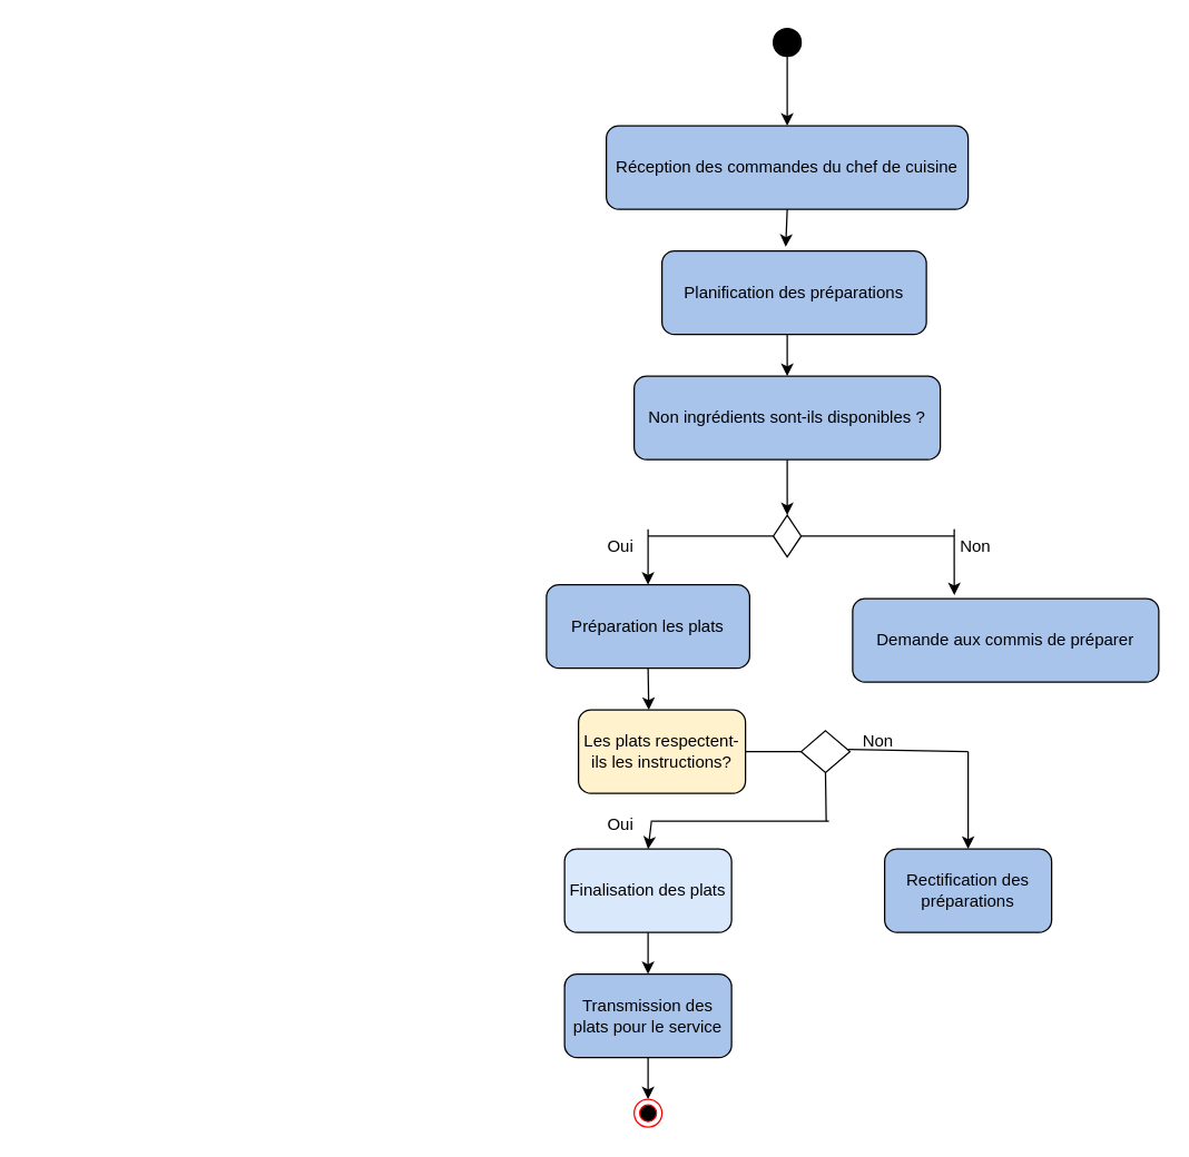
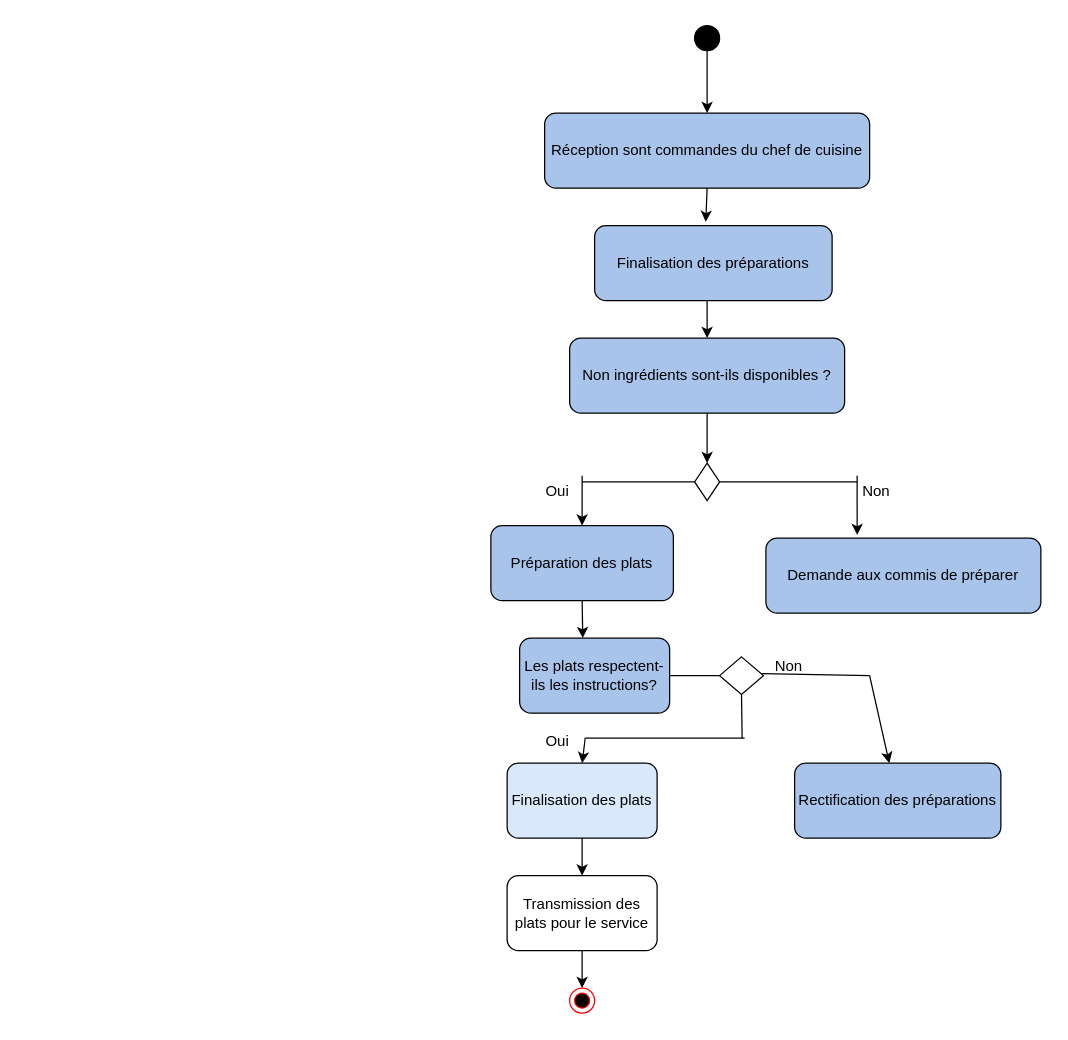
  <mxCell id="0" />
  <mxCell id="1" parent="0" />
  <mxCell id="2" value="&lt;div&gt;&lt;br&gt;&lt;/div&gt;" style="text;html=1;align=center;verticalAlign=middle;resizable=0;points=[];autosize=1;strokeColor=none;fillColor=none;" parent="1" vertex="1"><mxGeometry x="20" y="285" width="20" height="30" as="geometry" /></mxCell>
- <mxCell id="3" value="&lt;span style=&quot;text-wrap: nowrap;&quot;&gt;Réception des commandes du chef de cuisine&lt;/span&gt;" style="rounded=1;whiteSpace=wrap;html=1;fillColor=#A9C4EB;" parent="1" vertex="1"><mxGeometry x="435" width="260" height="60" as="geometry" y="90" /></mxCell>
- <mxCell id="4" value="&lt;span style=&quot;text-wrap: nowrap;&quot;&gt;Planification des préparations&lt;/span&gt;" style="rounded=1;whiteSpace=wrap;html=1;fillColor=#A9C4EB;" parent="1" vertex="1"><mxGeometry x="475" y="180" width="190" height="60" as="geometry" /></mxCell>
+ <mxCell id="3" value="&lt;span style=&quot;text-wrap: nowrap;&quot;&gt;Réception sont commandes du chef de cuisine&lt;/span&gt;" style="rounded=1;whiteSpace=wrap;html=1;fillColor=#A9C4EB;" parent="1" vertex="1"><mxGeometry x="435" width="260" height="60" as="geometry" y="90" /></mxCell>
+ <mxCell id="4" value="&lt;span style=&quot;text-wrap: nowrap;&quot;&gt;Finalisation des préparations&lt;/span&gt;" style="rounded=1;whiteSpace=wrap;html=1;fillColor=#A9C4EB;" parent="1" vertex="1"><mxGeometry x="475" y="180" width="190" height="60" as="geometry" /></mxCell>
  <mxCell id="5" value="&lt;span style=&quot;text-wrap: nowrap;&quot;&gt;Non ingrédients sont-ils disponibles ?&lt;/span&gt;" style="rounded=1;whiteSpace=wrap;html=1;fillColor=#A9C4EB;" parent="1" vertex="1"><mxGeometry x="455" y="270" width="220" height="60" as="geometry" /></mxCell>
- <mxCell id="6" value="&lt;span style=&quot;text-wrap: nowrap;&quot;&gt;Préparation les plats&lt;/span&gt;" style="rounded=1;whiteSpace=wrap;html=1;fillColor=#A9C4EB;" parent="1" vertex="1"><mxGeometry x="392" y="420" width="146" height="60" as="geometry" /></mxCell>
+ <mxCell id="6" value="&lt;span style=&quot;text-wrap: nowrap;&quot;&gt;Préparation des plats&lt;/span&gt;" style="rounded=1;whiteSpace=wrap;html=1;fillColor=#A9C4EB;" parent="1" vertex="1"><mxGeometry x="392" y="420" width="146" height="60" as="geometry" /></mxCell>
  <mxCell id="7" value="&lt;span style=&quot;text-wrap: nowrap;&quot;&gt;Demande aux commis de préparer&lt;/span&gt;" style="rounded=1;whiteSpace=wrap;html=1;fillColor=#A9C4EB;" parent="1" vertex="1"><mxGeometry x="612" y="430" width="220" height="60" as="geometry" /></mxCell>
- <mxCell id="8" value="Les plats respectent-ils les instructions?" style="rounded=1;whiteSpace=wrap;html=1;fillColor=#fff2cc;" parent="1" vertex="1"><mxGeometry x="415" y="510" width="120" height="60" as="geometry" /></mxCell>
+ <mxCell id="8" value="Les plats respectent-ils les instructions?" style="rounded=1;whiteSpace=wrap;html=1;fillColor=#A9C4EB;" parent="1" vertex="1"><mxGeometry x="415" y="510" width="120" height="60" as="geometry" /></mxCell>
  <mxCell id="9" value="&lt;span style=&quot;text-wrap: nowrap;&quot;&gt;Finalisation des plats&lt;/span&gt;" style="rounded=1;whiteSpace=wrap;html=1;fillColor=#dae8fc;" parent="1" vertex="1"><mxGeometry x="405" y="610" width="120" height="60" as="geometry" /></mxCell>
- <mxCell id="10" value="Rectification des préparations" style="rounded=1;whiteSpace=wrap;html=1;fillColor=#A9C4EB;" parent="1" vertex="1"><mxGeometry x="635" y="610" width="120" height="60" as="geometry" /></mxCell>
- <mxCell id="11" value="Transmission des plats pour le service" style="rounded=1;whiteSpace=wrap;html=1;fillColor=#A9C4EB;" parent="1" vertex="1"><mxGeometry x="405" y="700" width="120" height="60" as="geometry" /></mxCell>
+ <mxCell id="10" value="Rectification des préparations" style="rounded=1;whiteSpace=wrap;html=1;fillColor=#A9C4EB;" parent="1" vertex="1"><mxGeometry x="635" y="610" width="165" height="60" as="geometry" /></mxCell>
+ <mxCell id="11" value="Transmission des plats pour le service" style="rounded=1;whiteSpace=wrap;html=1;fillColor=#ffffff;" parent="1" vertex="1"><mxGeometry x="405" y="700" width="120" height="60" as="geometry" /></mxCell>
  <mxCell id="12" value="" style="ellipse;whiteSpace=wrap;html=1;aspect=fixed;fillColor=#000000;" parent="1" vertex="1"><mxGeometry x="555" y="20" width="20" height="20" as="geometry" /></mxCell>
  <mxCell id="13" value="" style="endArrow=classic;html=1;rounded=0;entryX=0.5;entryY=0;entryDx=0;entryDy=0;" parent="1" target="3" edge="1"><mxGeometry width="50" height="50" relative="1" as="geometry"><mxPoint x="565" y="40" as="sourcePoint" /><mxPoint x="615" y="-10" as="targetPoint" /></mxGeometry></mxCell>
  <mxCell id="14" value="" style="endArrow=classic;html=1;rounded=0;entryX=0.468;entryY=-0.05;entryDx=0;entryDy=0;entryPerimeter=0;" parent="1" target="4" edge="1"><mxGeometry width="50" height="50" relative="1" as="geometry"><mxPoint x="565" y="150" as="sourcePoint" /><mxPoint x="615" y="100" as="targetPoint" /></mxGeometry></mxCell>
  <mxCell id="15" value="" style="endArrow=classic;html=1;rounded=0;entryX=0.5;entryY=0;entryDx=0;entryDy=0;" parent="1" target="5" edge="1"><mxGeometry width="50" height="50" relative="1" as="geometry"><mxPoint x="565" y="240" as="sourcePoint" /><mxPoint x="615" y="190" as="targetPoint" /></mxGeometry></mxCell>
  <mxCell id="16" value="" style="rhombus;whiteSpace=wrap;html=1;fillColor=#FFFFFF;" parent="1" vertex="1"><mxGeometry x="555" y="370" width="20" height="30" as="geometry" /></mxCell>
  <mxCell id="17" value="" style="endArrow=none;html=1;rounded=0;entryX=0;entryY=0.5;entryDx=0;entryDy=0;" parent="1" target="16" edge="1"><mxGeometry width="50" height="50" relative="1" as="geometry"><mxPoint x="465" y="385" as="sourcePoint" /><mxPoint x="555" y="380" as="targetPoint" /></mxGeometry></mxCell>
  <mxCell id="18" value="" style="endArrow=none;html=1;rounded=0;exitX=1;exitY=0.5;exitDx=0;exitDy=0;" parent="1" source="16" edge="1"><mxGeometry width="50" height="50" relative="1" as="geometry"><mxPoint x="575" y="390" as="sourcePoint" /><mxPoint x="685" y="385" as="targetPoint" /></mxGeometry></mxCell>
  <mxCell id="19" value="" style="endArrow=classic;html=1;rounded=0;entryX=0.5;entryY=0;entryDx=0;entryDy=0;" parent="1" target="6" edge="1"><mxGeometry width="50" height="50" relative="1" as="geometry"><mxPoint x="465" y="380" as="sourcePoint" /><mxPoint x="515" y="340" as="targetPoint" /></mxGeometry></mxCell>
  <mxCell id="20" value="" style="endArrow=classic;html=1;rounded=0;entryX=0.332;entryY=-0.042;entryDx=0;entryDy=0;entryPerimeter=0;" parent="1" target="7" edge="1"><mxGeometry width="50" height="50" relative="1" as="geometry"><mxPoint x="685" y="380" as="sourcePoint" /><mxPoint x="735" y="330" as="targetPoint" /></mxGeometry></mxCell>
  <mxCell id="21" value="" style="endArrow=classic;html=1;rounded=0;entryX=0.5;entryY=0;entryDx=0;entryDy=0;" parent="1" target="16" edge="1"><mxGeometry width="50" height="50" relative="1" as="geometry"><mxPoint x="565" y="330" as="sourcePoint" /><mxPoint x="615" y="280" as="targetPoint" /></mxGeometry></mxCell>
  <mxCell id="22" value="" style="endArrow=classic;html=1;rounded=0;entryX=0.421;entryY=0;entryDx=0;entryDy=0;entryPerimeter=0;" parent="1" target="8" edge="1"><mxGeometry width="50" height="50" relative="1" as="geometry"><mxPoint x="465" y="480" as="sourcePoint" /><mxPoint x="515" y="430" as="targetPoint" /></mxGeometry></mxCell>
  <mxCell id="23" value="" style="endArrow=classic;html=1;rounded=0;entryX=0.5;entryY=0;entryDx=0;entryDy=0;exitX=1.063;exitY=0.383;exitDx=0;exitDy=0;exitPerimeter=0;" parent="1" target="9" edge="1" source="26"><mxGeometry width="50" height="50" relative="1" as="geometry"><mxPoint x="465" y="570" as="sourcePoint" /><mxPoint x="515" y="520" as="targetPoint" /></mxGeometry></mxCell>
  <mxCell id="24" value="" style="endArrow=none;html=1;rounded=0;exitX=0.07;exitY=0.683;exitDx=0;exitDy=0;exitPerimeter=0;" parent="1" edge="1" source="27"><mxGeometry width="50" height="50" relative="1" as="geometry"><mxPoint x="535" y="540" as="sourcePoint" /><mxPoint x="695" y="540" as="targetPoint" /></mxGeometry></mxCell>
  <mxCell id="25" value="" style="endArrow=classic;html=1;rounded=0;" parent="1" target="10" edge="1"><mxGeometry width="50" height="50" relative="1" as="geometry"><mxPoint x="695" y="540" as="sourcePoint" /><mxPoint x="745" y="490" as="targetPoint" /></mxGeometry></mxCell>
  <mxCell id="26" value="Oui" style="text;html=1;align=center;verticalAlign=middle;resizable=0;points=[];autosize=1;strokeColor=none;fillColor=none;" parent="1" vertex="1"><mxGeometry x="425" y="578" width="40" height="30" as="geometry" /></mxCell>
  <mxCell id="27" value="Non" style="text;html=1;align=center;verticalAlign=middle;resizable=0;points=[];autosize=1;strokeColor=none;fillColor=none;" parent="1" vertex="1"><mxGeometry x="605" y="518" width="50" height="30" as="geometry" /></mxCell>
  <mxCell id="28" value="" style="endArrow=classic;html=1;rounded=0;entryX=0.5;entryY=0;entryDx=0;entryDy=0;" parent="1" target="11" edge="1"><mxGeometry width="50" height="50" relative="1" as="geometry"><mxPoint x="465" y="670" as="sourcePoint" /><mxPoint x="515" y="620" as="targetPoint" /></mxGeometry></mxCell>
  <mxCell id="29" value="" style="endArrow=classic;html=1;rounded=0;" parent="1" edge="1"><mxGeometry width="50" height="50" relative="1" as="geometry"><mxPoint x="465" y="760" as="sourcePoint" /><mxPoint x="465" y="790" as="targetPoint" /></mxGeometry></mxCell>
  <mxCell id="30" value="" style="ellipse;html=1;shape=endState;fillColor=#000000;strokeColor=#ff0000;" parent="1" vertex="1"><mxGeometry x="455" y="790" width="20" height="20" as="geometry" /></mxCell>
  <mxCell id="31" value="Oui" style="text;html=1;align=center;verticalAlign=middle;resizable=0;points=[];autosize=1;strokeColor=none;fillColor=none;" parent="1" vertex="1"><mxGeometry x="425" y="378" width="40" height="30" as="geometry" /></mxCell>
  <mxCell id="32" value="Non" style="text;html=1;align=center;verticalAlign=middle;resizable=0;points=[];autosize=1;strokeColor=none;fillColor=none;" parent="1" vertex="1"><mxGeometry x="675" y="378" width="50" height="30" as="geometry" /></mxCell>
  <mxCell id="33" value="" style="rhombus;whiteSpace=wrap;html=1;" vertex="1" parent="1"><mxGeometry x="575" y="525" width="35" height="30" as="geometry" /></mxCell>
  <mxCell id="34" value="" style="endArrow=none;html=1;rounded=0;entryX=0;entryY=0.5;entryDx=0;entryDy=0;" edge="1" parent="1" target="33"><mxGeometry width="50" height="50" relative="1" as="geometry"><mxPoint x="535" y="540" as="sourcePoint" /><mxPoint x="585" y="490" as="targetPoint" /></mxGeometry></mxCell>
  <mxCell id="35" value="" style="endArrow=none;html=1;rounded=0;entryX=0.5;entryY=1;entryDx=0;entryDy=0;" edge="1" parent="1" target="33"><mxGeometry width="50" height="50" relative="1" as="geometry"><mxPoint x="593" y="590" as="sourcePoint" /><mxPoint x="605" y="570" as="targetPoint" /></mxGeometry></mxCell>
  <mxCell id="36" value="" style="endArrow=none;html=1;rounded=0;" edge="1" parent="1"><mxGeometry width="50" height="50" relative="1" as="geometry"><mxPoint x="468" y="590" as="sourcePoint" /><mxPoint x="595" y="590" as="targetPoint" /></mxGeometry></mxCell>
